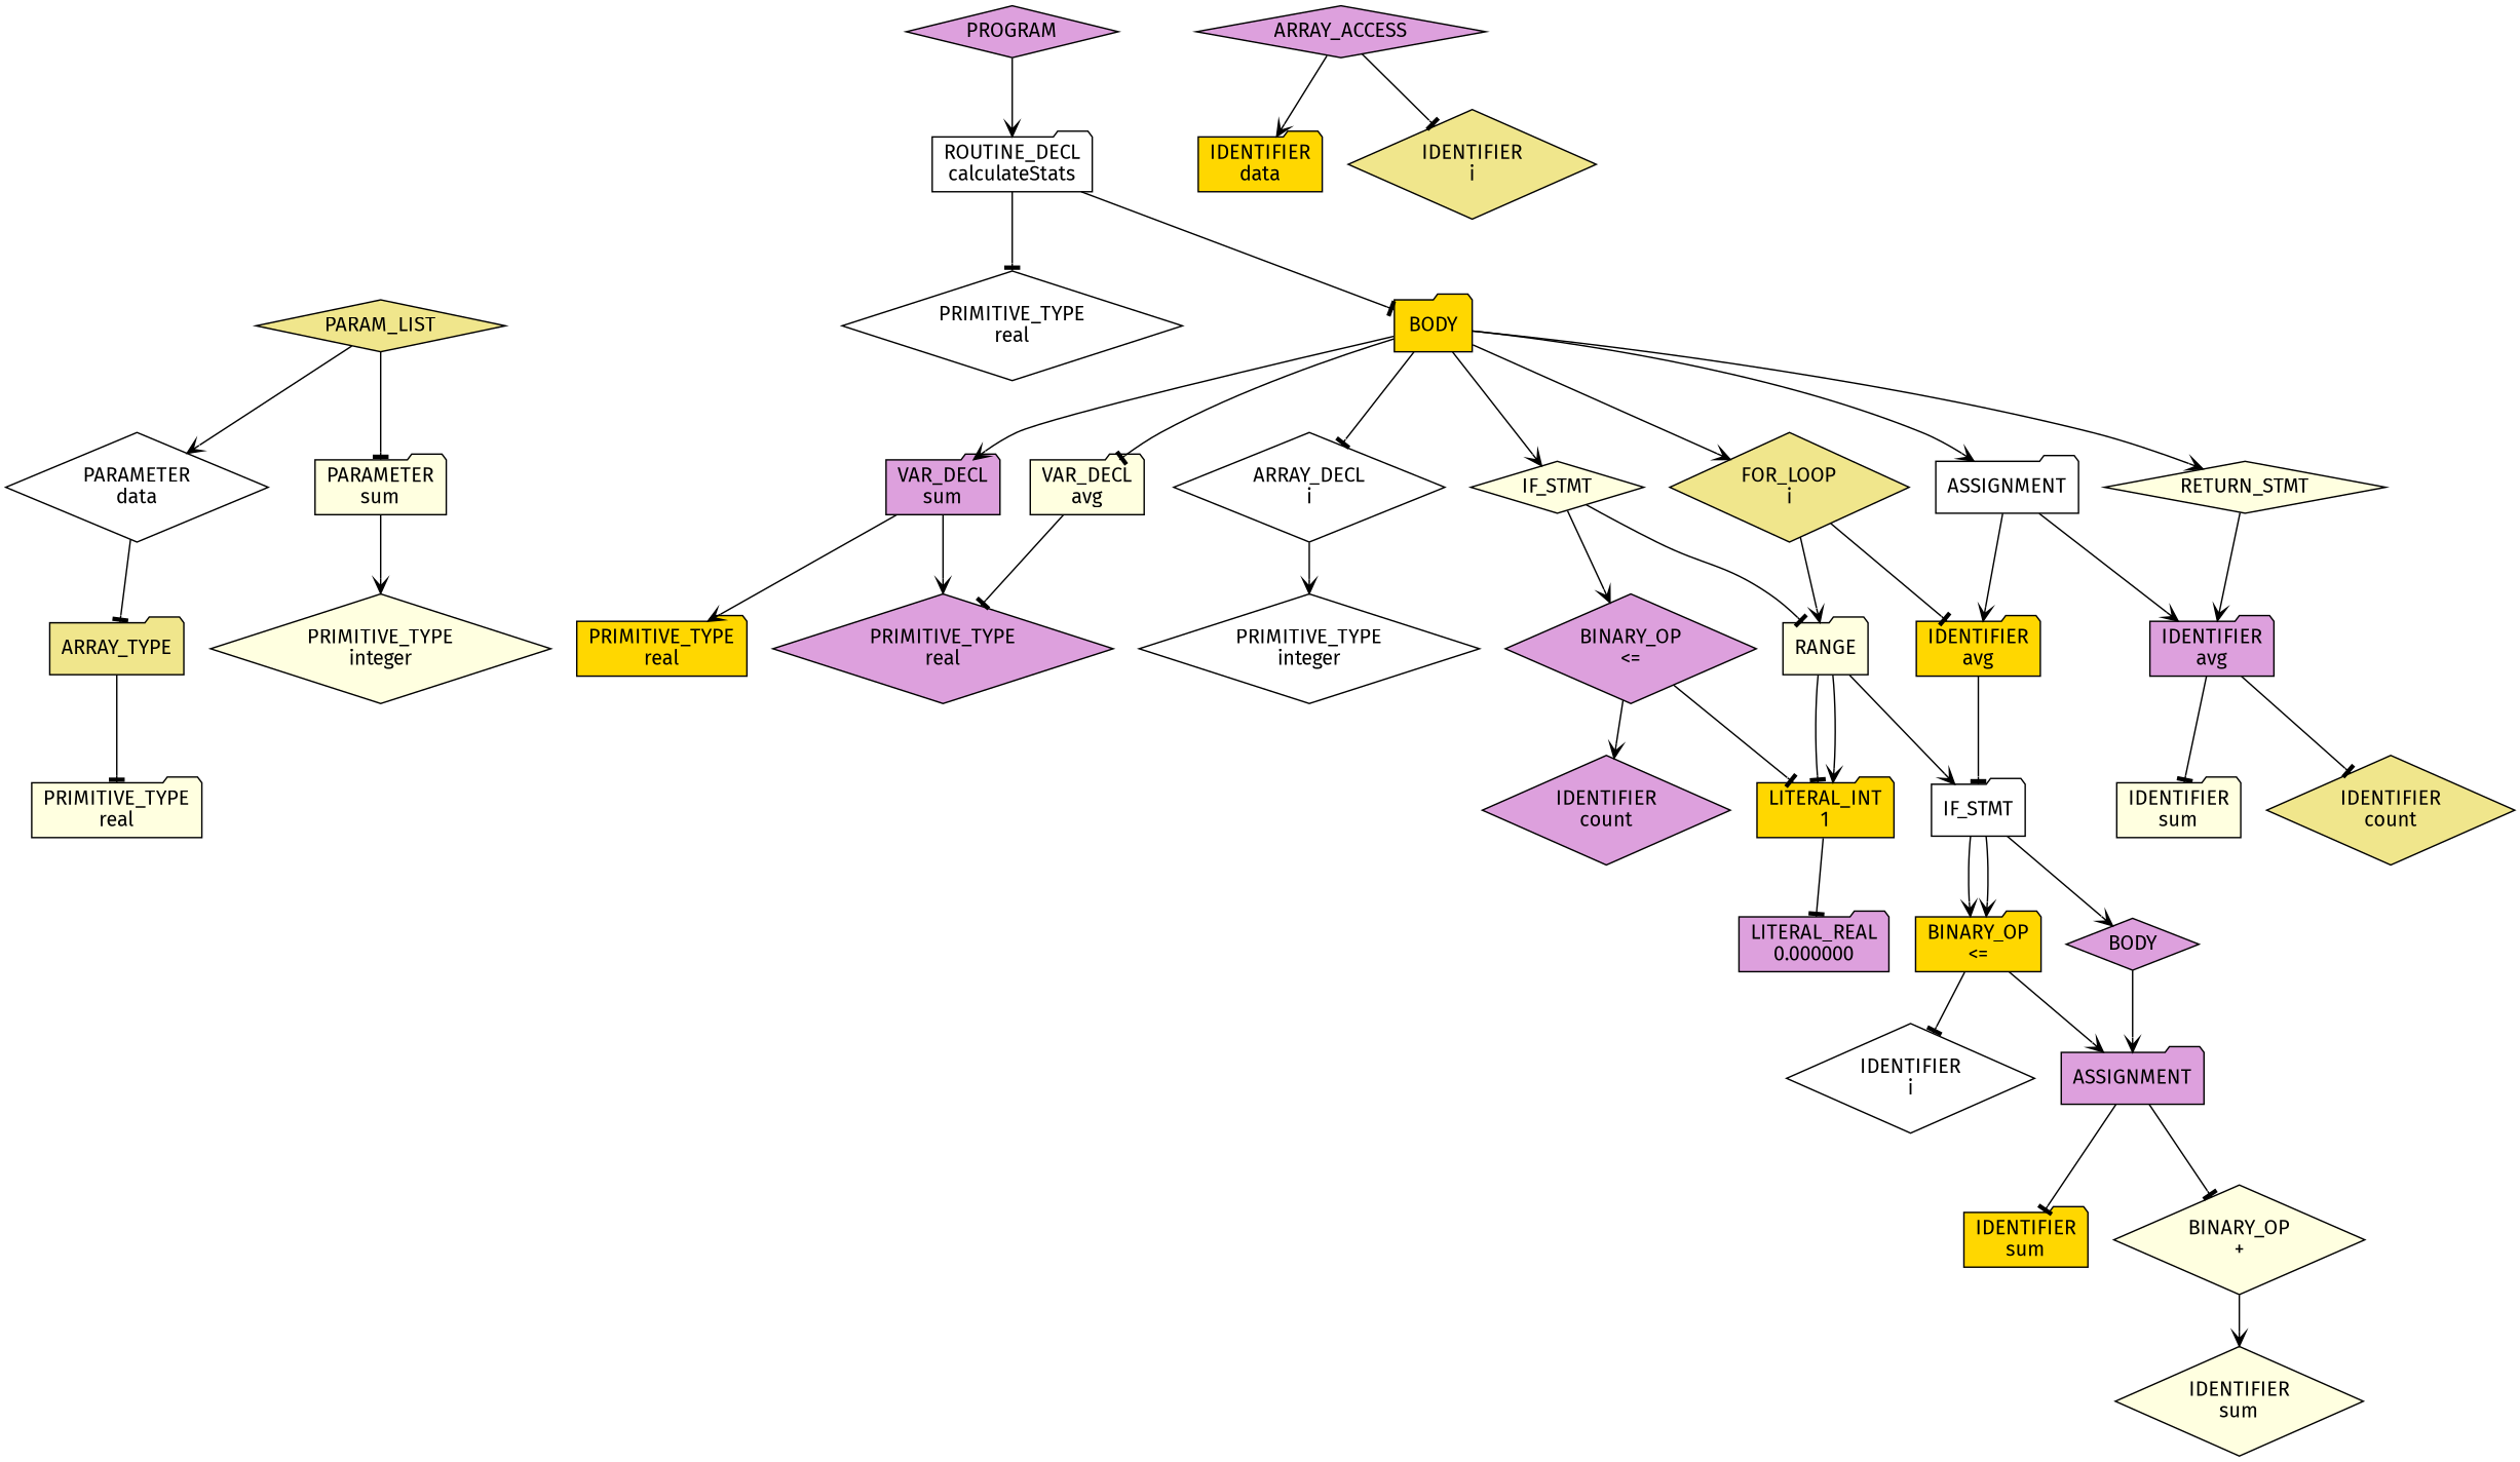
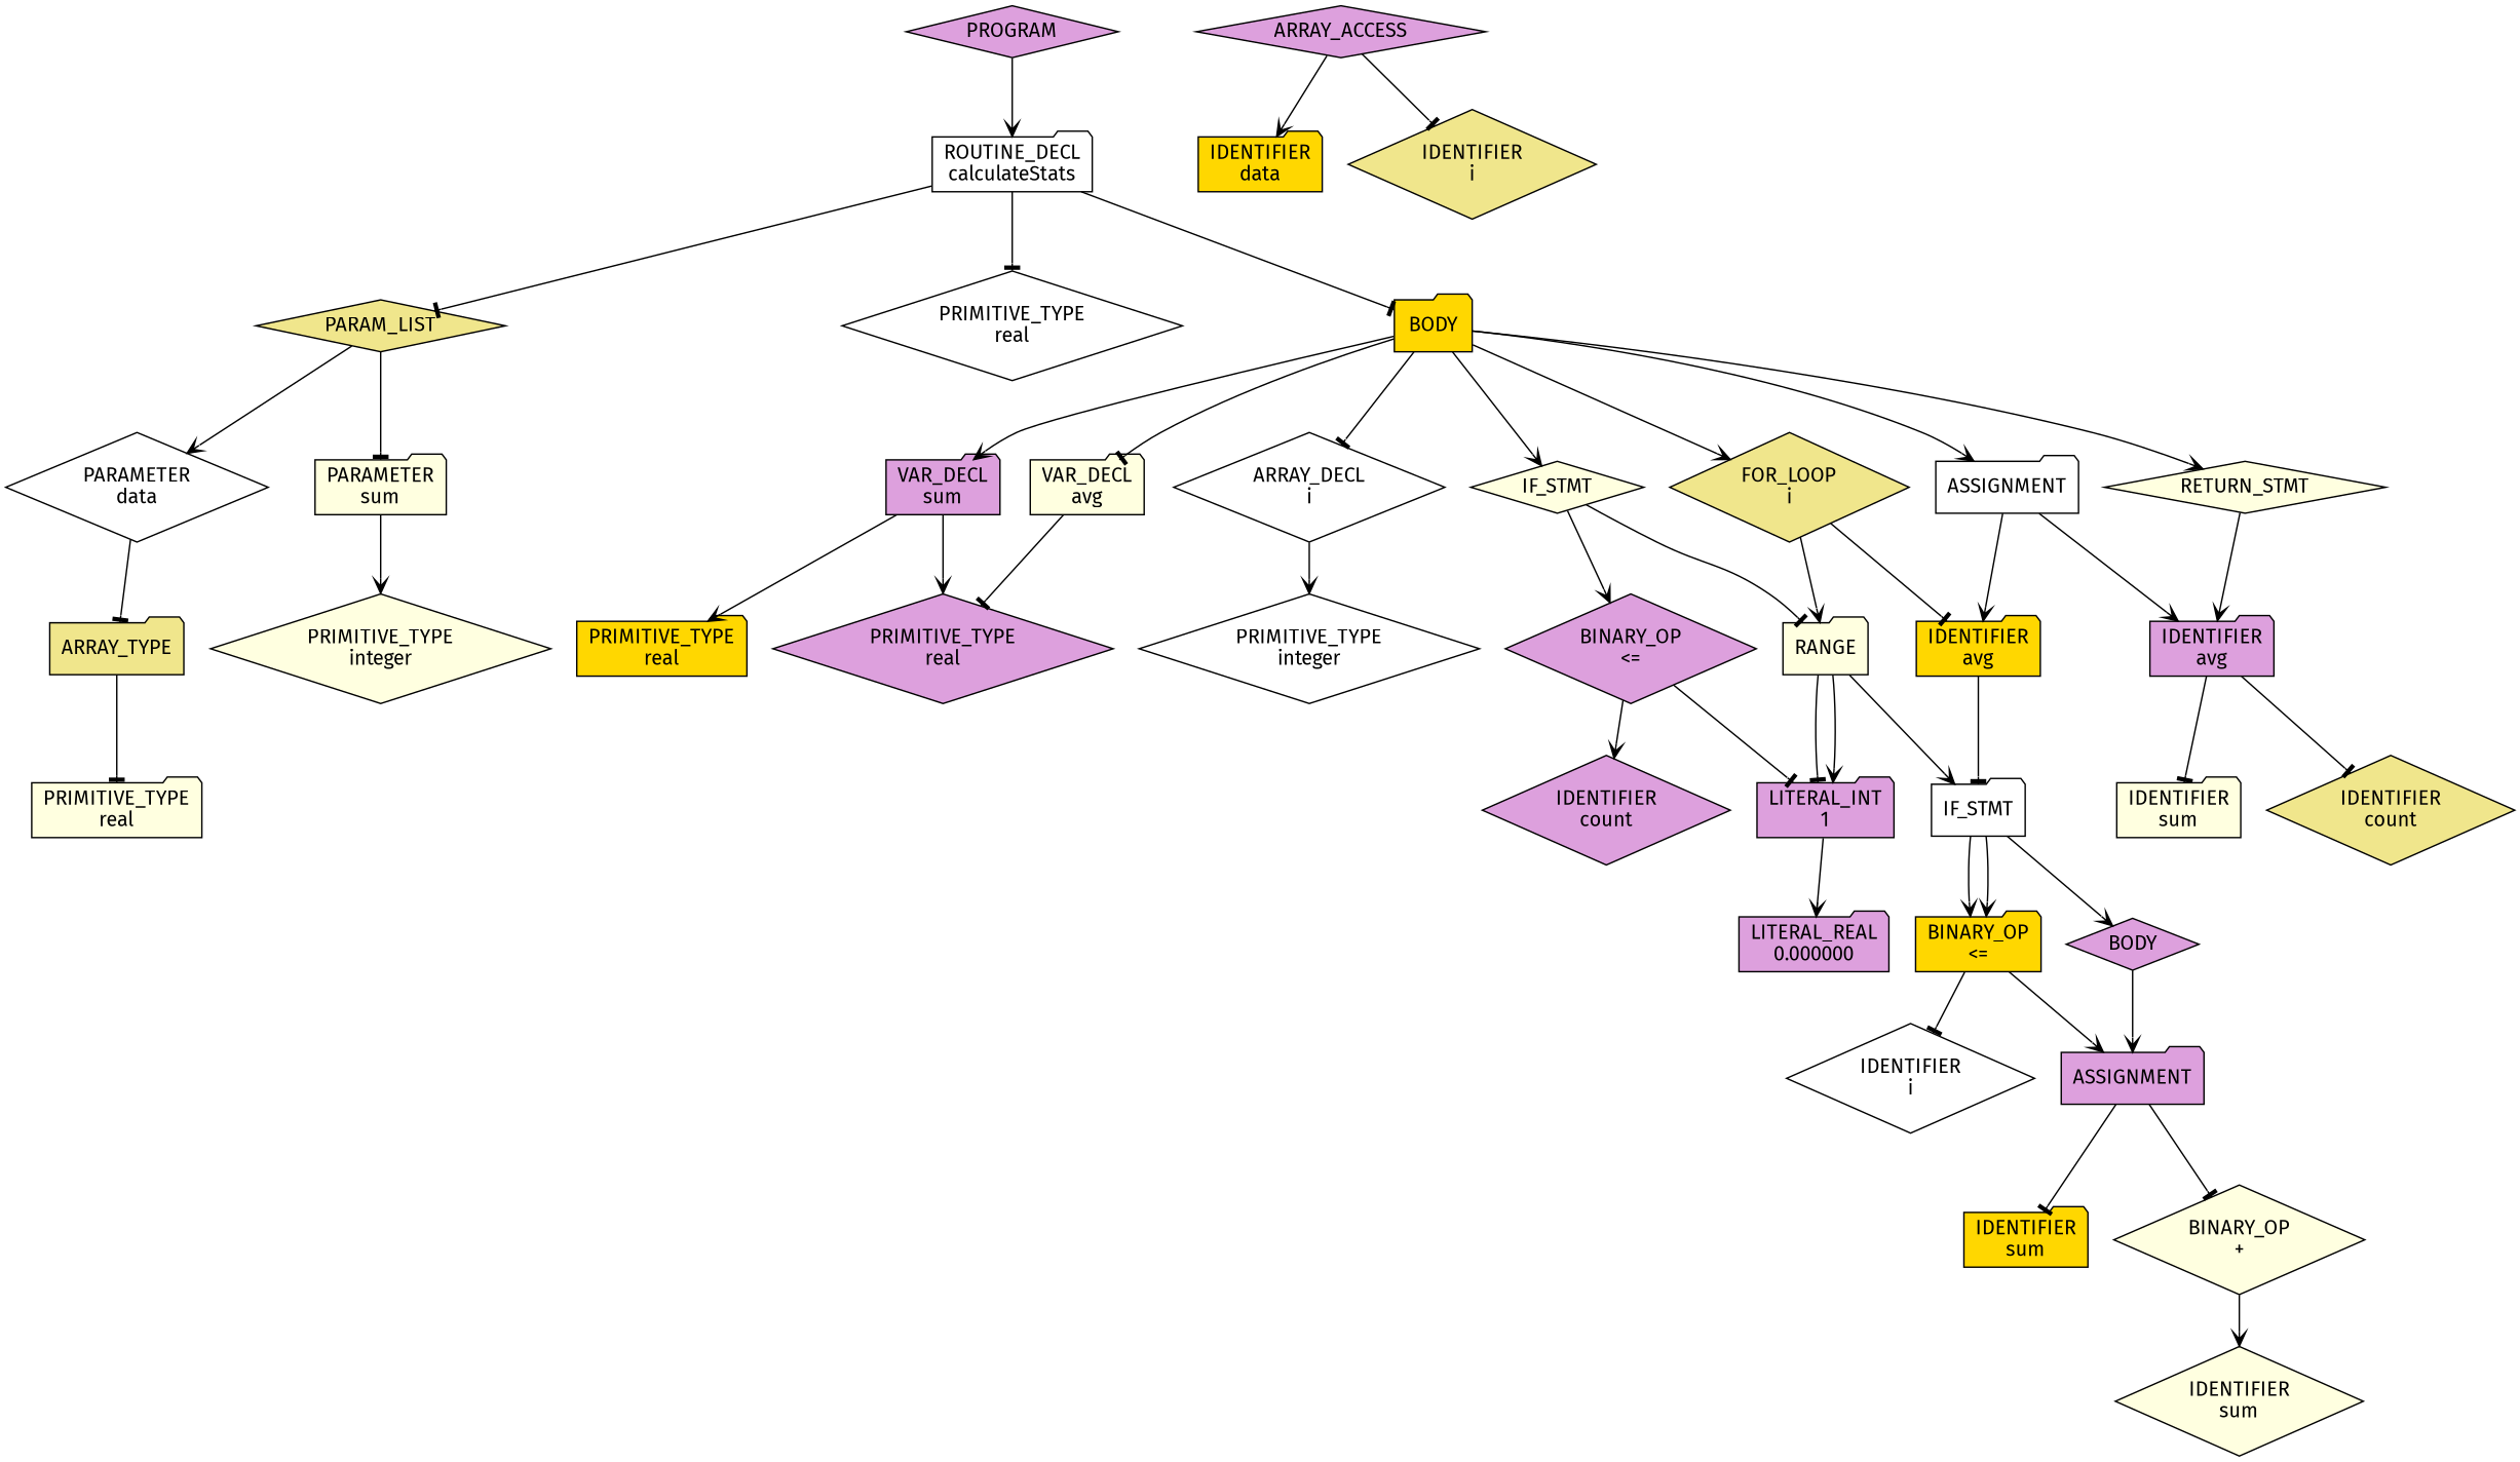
  digraph {
    fontname="Fira Sans"
    node [fillcolor=plum fontname="Fira Sans" shape=diamond style=filled]
    edge [arrowhead=vee fontname="Fira Sans"]
    n1 [label=PROGRAM]
    n2 [fillcolor=white label="ROUTINE_DECL\ncalculateStats" shape=folder]
    n3 [fillcolor=khaki label=PARAM_LIST]
    n4 [fillcolor=white label="PRIMITIVE_TYPE\nreal"]
    n5 [fillcolor=gold label=BODY shape=folder]
    n6 [fillcolor=white label="PARAMETER\ndata"]
    n7 [fillcolor=lightyellow label="PARAMETER\nsum" shape=folder]
    n8 [label="VAR_DECL\nsum" shape=folder]
    n9 [fillcolor=lightyellow label="VAR_DECL\navg" shape=folder]
    n10 [fillcolor=white label="ARRAY_DECL\ni"]
    n11 [fillcolor=lightyellow label=IF_STMT]
    n12 [fillcolor=khaki label="FOR_LOOP\ni"]
    n13 [fillcolor=white label=ASSIGNMENT shape=folder]
    n14 [fillcolor=lightyellow label=RETURN_STMT]
    n15 [fillcolor=khaki label=ARRAY_TYPE shape=folder]
    n16 [fillcolor=lightyellow label="PRIMITIVE_TYPE\ninteger"]
    n17 [fillcolor=lightyellow label="PRIMITIVE_TYPE\nreal" shape=folder]
    n18 [fillcolor=gold label="PRIMITIVE_TYPE\nreal" shape=folder]
    n19 [label="PRIMITIVE_TYPE\nreal"]
    n20 [fillcolor=white label="PRIMITIVE_TYPE\ninteger"]
    n21 [label="BINARY_OP\n<="]
    n22 [fillcolor=lightyellow label=RANGE shape=folder]
    n23 [fillcolor=gold label="IDENTIFIER\navg" shape=folder]
    n24 [label="IDENTIFIER\navg" shape=folder]
    n25 [label="IDENTIFIER\ncount"]
-   n26 [fillcolor=gold label="LITERAL_INT\n1" shape=folder]
+   n26 [label="LITERAL_INT\n1" shape=folder]
    n27 [fillcolor=white label=IF_STMT shape=folder]
    n28 [label="LITERAL_REAL\n0.000000" shape=folder]
    n29 [fillcolor=gold label="BINARY_OP\n<=" shape=folder]
    n30 [label=BODY]
    n31 [fillcolor=white label="IDENTIFIER\ni"]
    n32 [label=ASSIGNMENT shape=folder]
    n33 [fillcolor=gold label="IDENTIFIER\nsum" shape=folder]
    n34 [fillcolor=lightyellow label="BINARY_OP\n+"]
    n35 [fillcolor=lightyellow label="IDENTIFIER\nsum"]
    n36 [label=ARRAY_ACCESS]
    n37 [fillcolor=gold label="IDENTIFIER\ndata" shape=folder]
    n38 [fillcolor=khaki label="IDENTIFIER\ni"]
    n39 [fillcolor=lightyellow label="IDENTIFIER\nsum" shape=folder]
    n40 [fillcolor=khaki label="IDENTIFIER\ncount"]
    n1 -> n2
+   n2 -> n3 [arrowhead=tee]
    n2 -> n4 [arrowhead=tee]
    n2 -> n5 [arrowhead=tee]
    n3 -> n6
    n3 -> n7 [arrowhead=tee]
    n5 -> n8
    n5 -> n9 [arrowhead=tee]
    n5 -> n10 [arrowhead=tee]
    n5 -> n11
    n5 -> n12
    n5 -> n13
    n5 -> n14
    n6 -> n15 [arrowhead=tee]
    n7 -> n16
    n8 -> n18
    n8 -> n19
    n9 -> n19 [arrowhead=tee]
    n10 -> n20
    n11 -> n21
    n11 -> n22 [arrowhead=tee]
    n12 -> n22
    n12 -> n23 [arrowhead=tee]
    n13 -> n23
    n13 -> n24
    n14 -> n24
    n15 -> n17 [arrowhead=tee]
    n21 -> n25
    n21 -> n26 [arrowhead=tee]
    n22 -> n26 [arrowhead=tee]
    n22 -> n26
    n22 -> n27
    n23 -> n27 [arrowhead=tee]
    n24 -> n39 [arrowhead=tee]
    n24 -> n40 [arrowhead=tee]
-   n26 -> n28 [arrowhead=tee]
+   n26 -> n28
    n27 -> n29
    n27 -> n29
    n27 -> n30
    n29 -> n31 [arrowhead=tee]
    n29 -> n32
    n30 -> n32
    n32 -> n33 [arrowhead=tee]
    n32 -> n34 [arrowhead=tee]
    n34 -> n35
    n36 -> n37
    n36 -> n38 [arrowhead=tee]
  }
